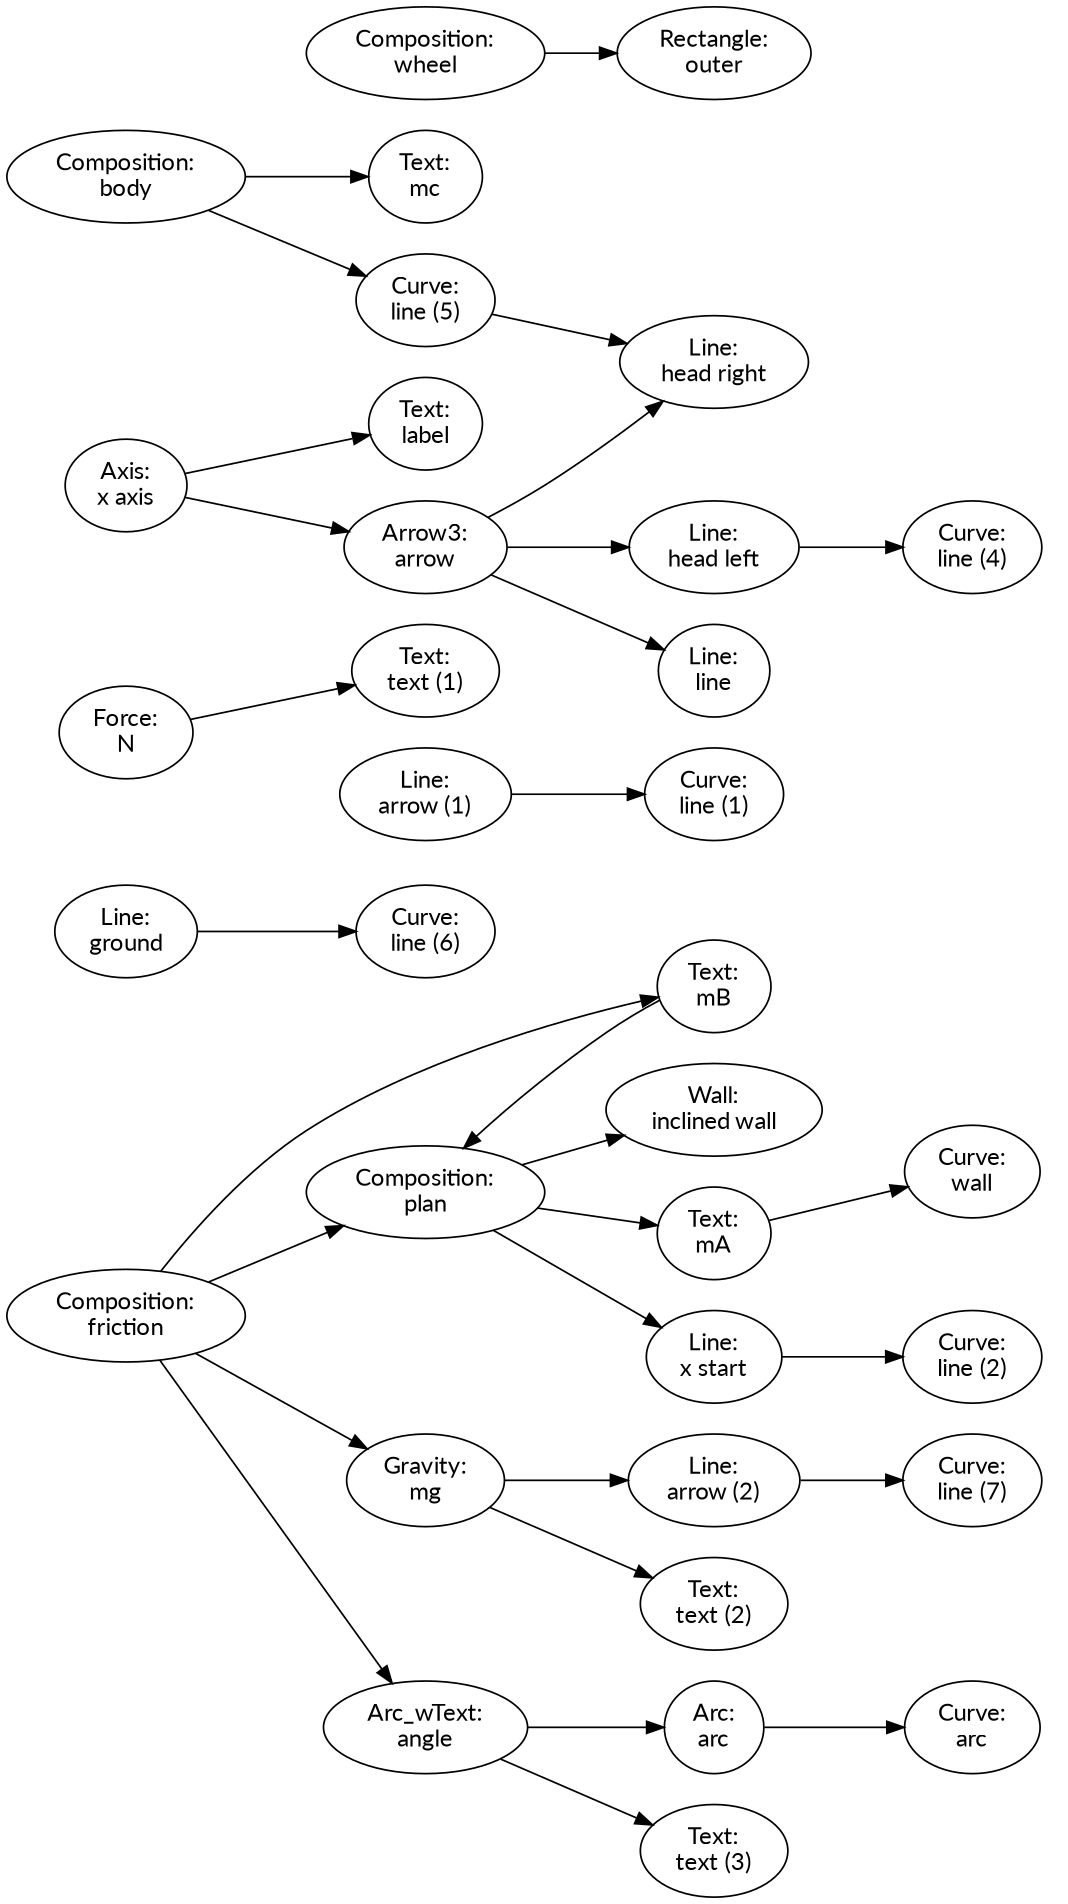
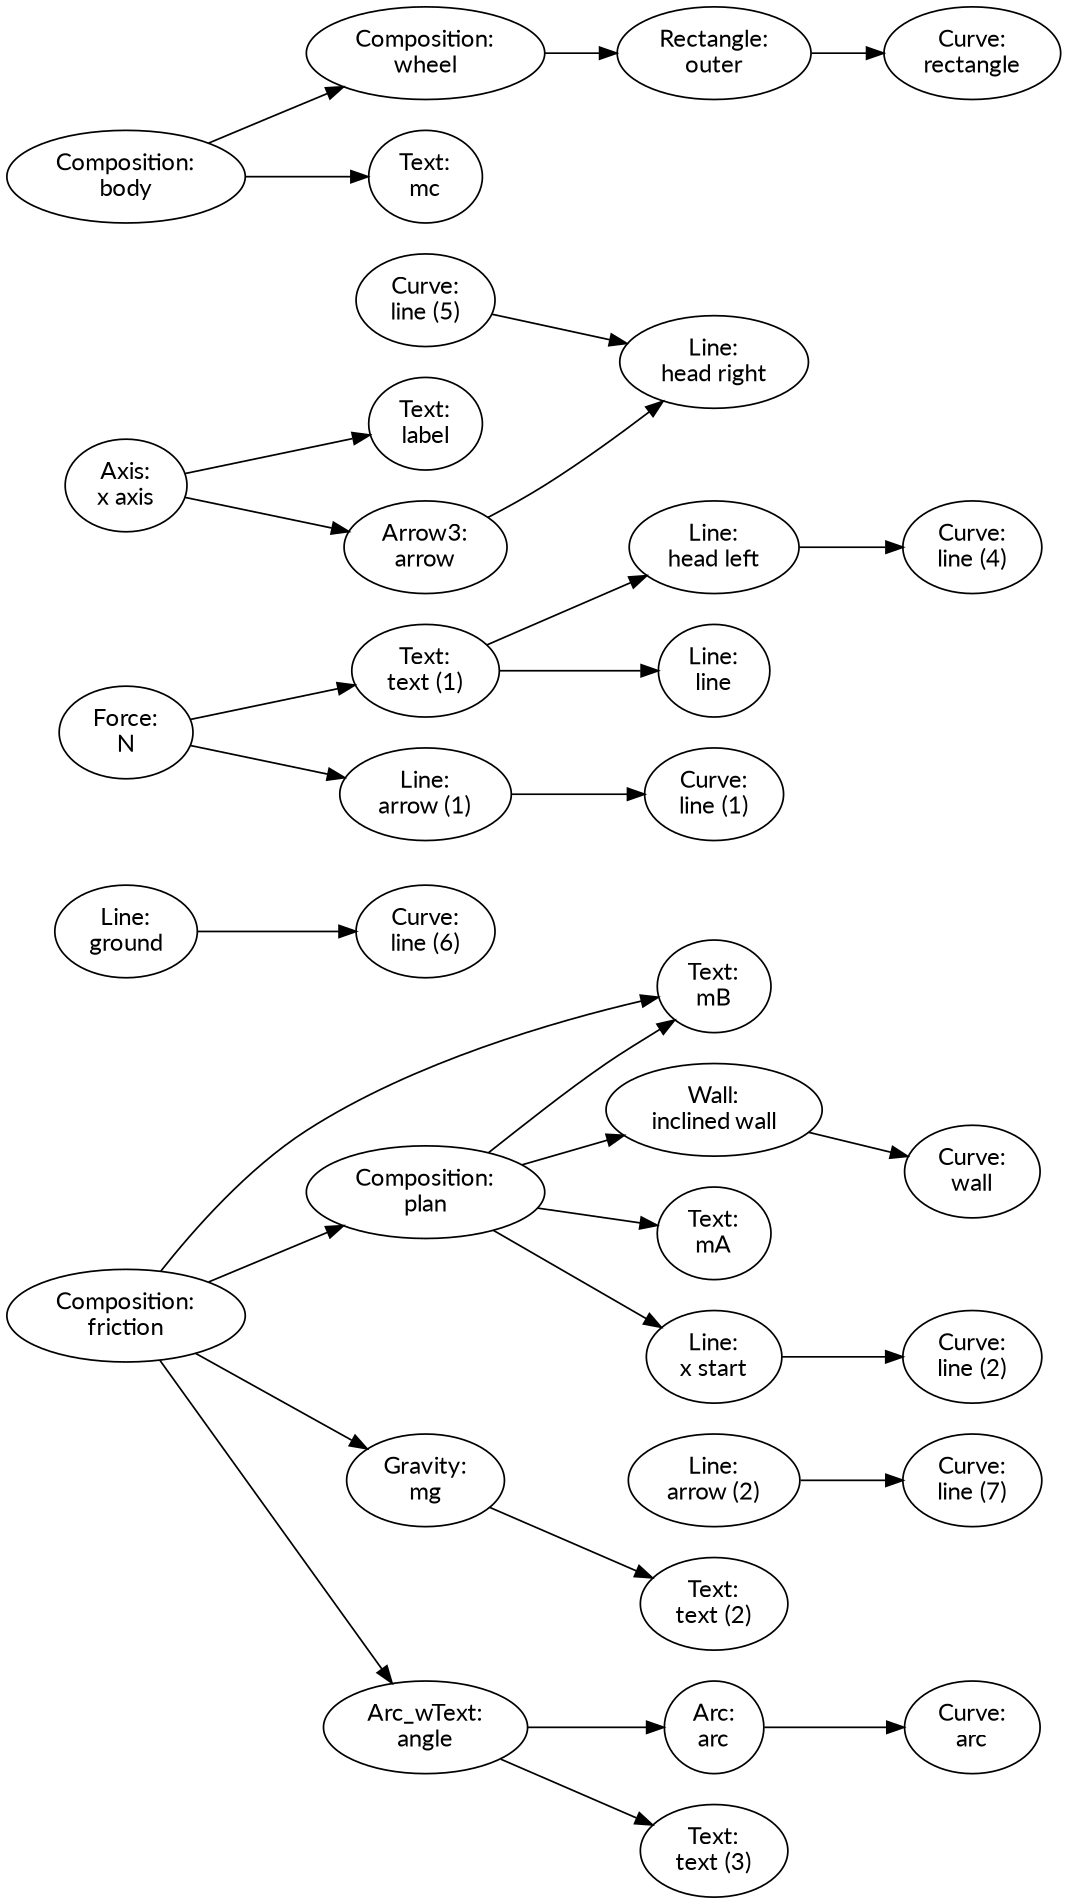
  digraph {
    fontname=Lato
    rankdir=LR
    node [fontname=Lato]
    edge [fontname=Lato]
    "Composition:\nfriction"
    "Composition:\nplan"
    "Gravity:\nmg"
    "Arc_wText:\nangle"
    "Text:\nmB"
    "Wall:\ninclined wall"
    "Line:\nx start"
    "Text:\nmA"
    "Line:\nground"
    "Curve:\nline (6)"
    "Line:\narrow (2)"
    "Text:\ntext (2)"
    "Arc:\narc"
    "Text:\ntext (3)"
    "Composition:\nbody"
    "Composition:\nwheel"
    "Text:\nmc"
    "Curve:\nwall"
    "Curve:\nline (2)"
    "Axis:\nx axis"
    "Arrow3:\narrow"
    "Text:\nlabel"
    "Rectangle:\nouter"
    "Force:\nN"
    "Line:\narrow (1)"
    "Text:\ntext (1)"
+   "Curve:\nrectangle"
    "Curve:\nline (1)"
    "Line:\nline"
    "Line:\nhead left"
    "Line:\nhead right"
    "Curve:\nline (4)"
    "Curve:\nline (5)"
    "Curve:\nline (7)"
    "Curve:\narc"
    "Composition:\nfriction" -> "Composition:\nplan"
    "Composition:\nfriction" -> "Gravity:\nmg"
    "Composition:\nfriction" -> "Arc_wText:\nangle"
    "Composition:\nfriction" -> "Text:\nmB"
-   "Text:\nmB" -> "Composition:\nplan"
+   "Composition:\nplan" -> "Text:\nmB"
    "Composition:\nplan" -> "Wall:\ninclined wall"
    "Composition:\nplan" -> "Line:\nx start"
    "Composition:\nplan" -> "Text:\nmA"
-   "Gravity:\nmg" -> "Line:\narrow (2)"
    "Gravity:\nmg" -> "Text:\ntext (2)"
    "Arc_wText:\nangle" -> "Arc:\narc"
    "Arc_wText:\nangle" -> "Text:\ntext (3)"
-   "Text:\nmA" -> "Curve:\nwall"
+   "Wall:\ninclined wall" -> "Curve:\nwall"
    "Line:\nx start" -> "Curve:\nline (2)"
    "Line:\nground" -> "Curve:\nline (6)"
    "Line:\narrow (2)" -> "Curve:\nline (7)"
    "Arc:\narc" -> "Curve:\narc"
-   "Composition:\nbody" -> "Curve:\nline (5)"
+   "Composition:\nbody" -> "Composition:\nwheel"
    "Composition:\nbody" -> "Text:\nmc"
    "Composition:\nwheel" -> "Rectangle:\nouter"
    "Axis:\nx axis" -> "Arrow3:\narrow"
    "Axis:\nx axis" -> "Text:\nlabel"
-   "Arrow3:\narrow" -> "Line:\nline"
-   "Arrow3:\narrow" -> "Line:\nhead left"
+   "Text:\ntext (1)" -> "Line:\nline"
+   "Text:\ntext (1)" -> "Line:\nhead left"
    "Arrow3:\narrow" -> "Line:\nhead right"
+   "Rectangle:\nouter" -> "Curve:\nrectangle"
+   "Force:\nN" -> "Line:\narrow (1)"
    "Force:\nN" -> "Text:\ntext (1)"
    "Line:\narrow (1)" -> "Curve:\nline (1)"
    "Line:\nhead left" -> "Curve:\nline (4)"
    "Curve:\nline (5)" -> "Line:\nhead right"
  }
